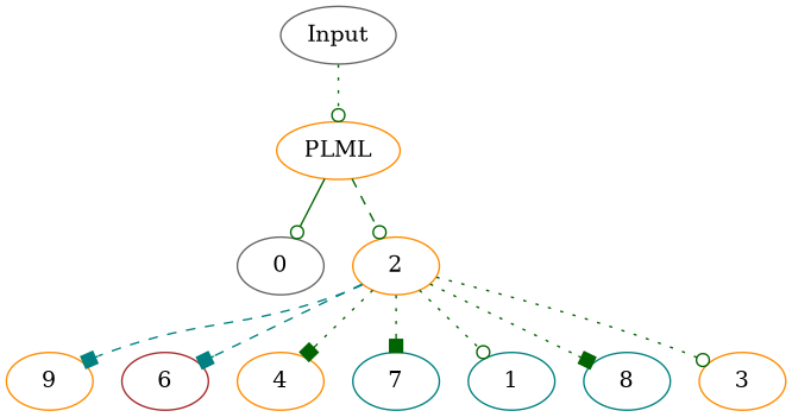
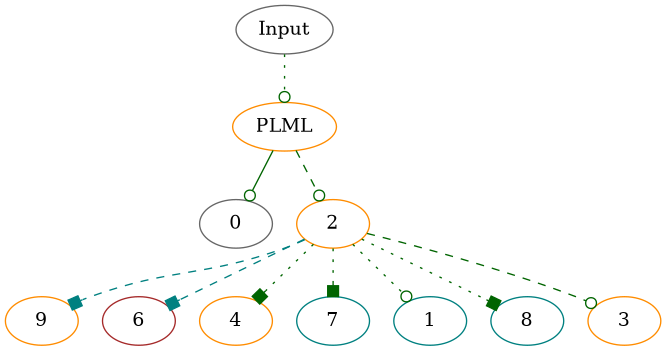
  digraph {
    node [color=darkorange]
    edge [arrowhead=odot color=darkgreen style=dotted]
    Input [color=gray40]
    PLML
    0 [color=gray40]
    2
    9
    6 [color=brown]
    4
    7 [color=teal]
    1 [color=teal]
    8 [color=teal]
    3
    Input -> PLML
    PLML -> 0 [style=solid]
    PLML -> 2 [style=dashed]
    2 -> 9 [arrowhead=box color=teal style=dashed]
    2 -> 6 [arrowhead=box color=teal style=dashed]
    2 -> 4 [arrowhead=box]
    2 -> 7 [arrowhead=box]
    2 -> 1
    2 -> 8 [arrowhead=box]
-   2 -> 3
+   2 -> 3 [style=dashed]
  }
